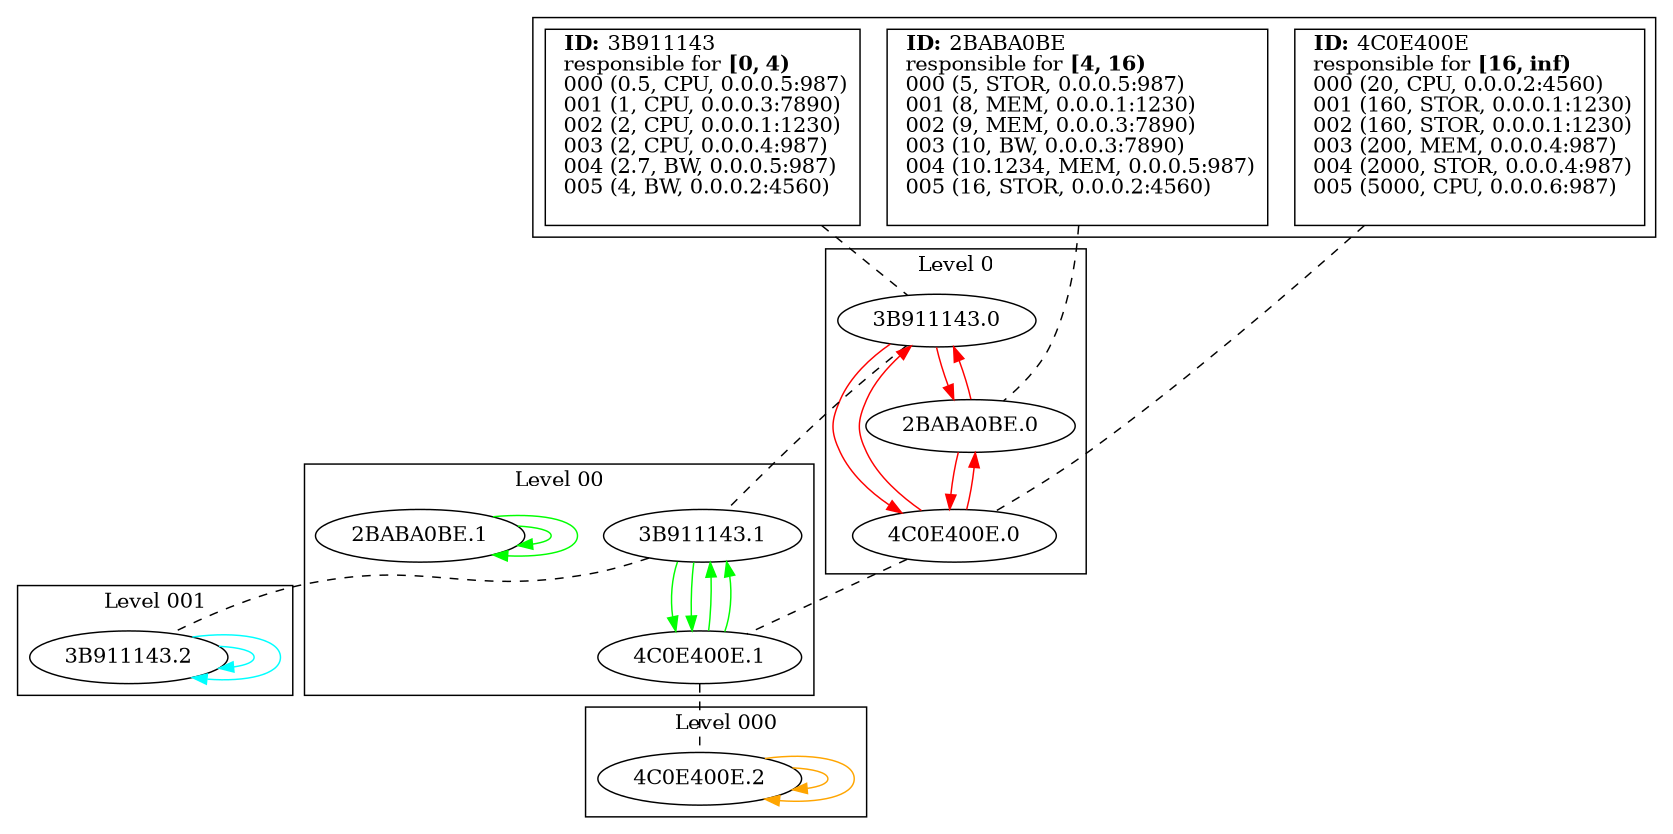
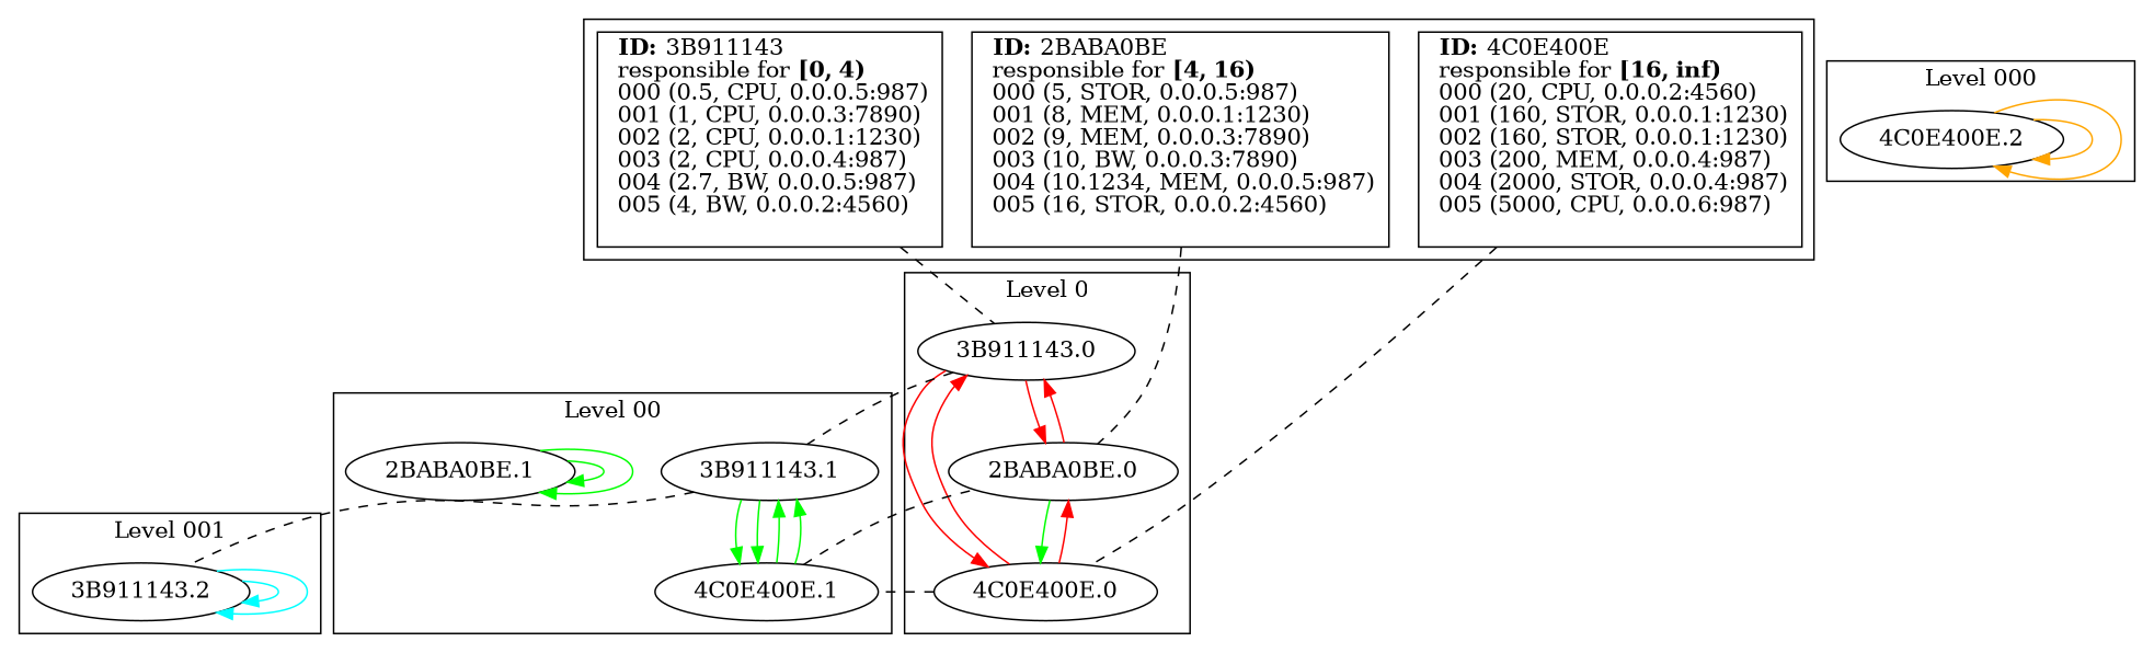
  digraph {
    edge [dir=forward style=solid]
    n1 [label=< 				<B>ID:</B> 3B911143<BR ALIGN="LEFT"/> 				responsible for <B>[0, 4)</B><BR ALIGN="LEFT"/> 				000 (0.5, CPU, 0.0.0.5:987)<BR ALIGN="LEFT"/> 				001 (1, CPU, 0.0.0.3:7890)<BR ALIGN="LEFT"/> 				002 (2, CPU, 0.0.0.1:1230)<BR ALIGN="LEFT"/> 				003 (2, CPU, 0.0.0.4:987)<BR ALIGN="LEFT"/> 				004 (2.7, BW, 0.0.0.5:987)<BR ALIGN="LEFT"/> 				005 (4, BW, 0.0.0.2:4560)<BR ALIGN="LEFT"/> 			> shape=box]
    n2 [label=< 				<B>ID:</B> 2BABA0BE<BR ALIGN="LEFT"/> 				responsible for <B>[4, 16)</B><BR ALIGN="LEFT"/> 				000 (5, STOR, 0.0.0.5:987)<BR ALIGN="LEFT"/> 				001 (8, MEM, 0.0.0.1:1230)<BR ALIGN="LEFT"/> 				002 (9, MEM, 0.0.0.3:7890)<BR ALIGN="LEFT"/> 				003 (10, BW, 0.0.0.3:7890)<BR ALIGN="LEFT"/> 				004 (10.1234, MEM, 0.0.0.5:987)<BR ALIGN="LEFT"/> 				005 (16, STOR, 0.0.0.2:4560)<BR ALIGN="LEFT"/> 			> shape=box]
    n3 [label=< 				<B>ID:</B> 4C0E400E<BR ALIGN="LEFT"/> 				responsible for <B>[16, inf)</B><BR ALIGN="LEFT"/> 				000 (20, CPU, 0.0.0.2:4560)<BR ALIGN="LEFT"/> 				001 (160, STOR, 0.0.0.1:1230)<BR ALIGN="LEFT"/> 				002 (160, STOR, 0.0.0.1:1230)<BR ALIGN="LEFT"/> 				003 (200, MEM, 0.0.0.4:987)<BR ALIGN="LEFT"/> 				004 (2000, STOR, 0.0.0.4:987)<BR ALIGN="LEFT"/> 				005 (5000, CPU, 0.0.0.6:987)<BR ALIGN="LEFT"/> 			> shape=box]
    "3B911143.0"
    "2BABA0BE.0"
    "4C0E400E.0"
    "3B911143.1"
    "4C0E400E.1"
    "2BABA0BE.1"
    "4C0E400E.2"
    "3B911143.2"
    subgraph cluster_1 {
      rank=same
      n1
      n2
      n3
    }
    subgraph cluster_2 {
      label="Level 0"
      rank=same
      "3B911143.0"
      "2BABA0BE.0"
      "4C0E400E.0"
    }
    subgraph cluster_3 {
      label="Level 00"
      rank=same
      "3B911143.1"
      "4C0E400E.1"
      "2BABA0BE.1"
    }
    subgraph cluster_4 {
      label="Level 000"
      rank=same
      "4C0E400E.2"
    }
    subgraph cluster_5 {
      label="Level 001"
      rank=same
      "3B911143.2"
    }
    n1 -> "3B911143.0" [dir=none style=dashed]
    n2 -> "2BABA0BE.0" [dir=none style=dashed]
    n3 -> "4C0E400E.0" [dir=none style=dashed]
    "3B911143.0" -> "2BABA0BE.0" [color=red]
    "3B911143.0" -> "4C0E400E.0" [color=red]
    "3B911143.0" -> "3B911143.1" [dir=none style=dashed]
    "2BABA0BE.0" -> "3B911143.0" [color=red]
-   "2BABA0BE.0" -> "4C0E400E.0" [color=red]
+   "2BABA0BE.0" -> "4C0E400E.0" [color=green]
    "4C0E400E.0" -> "3B911143.0" [color=red]
    "4C0E400E.0" -> "2BABA0BE.0" [color=red]
    "4C0E400E.0" -> "4C0E400E.1" [dir=none style=dashed]
    "3B911143.1" -> "4C0E400E.1" [color=green]
    "3B911143.1" -> "4C0E400E.1" [color=green]
    "3B911143.1" -> "3B911143.2" [dir=none style=dashed]
    "4C0E400E.1" -> "3B911143.1" [color=green]
    "4C0E400E.1" -> "3B911143.1" [color=green]
-   "4C0E400E.1" -> "4C0E400E.2" [dir=none style=dashed]
+   "4C0E400E.1" -> "2BABA0BE.0" [dir=none style=dashed]
    "2BABA0BE.1" -> "2BABA0BE.1" [color=green]
    "2BABA0BE.1" -> "2BABA0BE.1" [color=green]
    "4C0E400E.2" -> "4C0E400E.2" [color=orange]
    "4C0E400E.2" -> "4C0E400E.2" [color=orange]
    "3B911143.2" -> "3B911143.2" [color=cyan]
    "3B911143.2" -> "3B911143.2" [color=cyan]
  }
